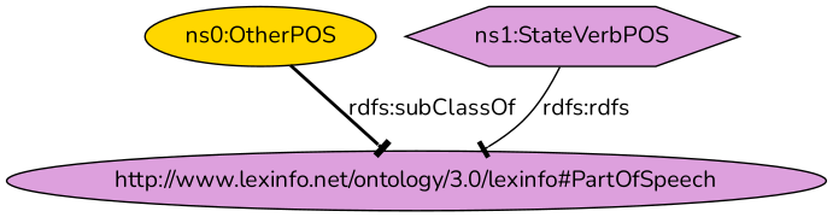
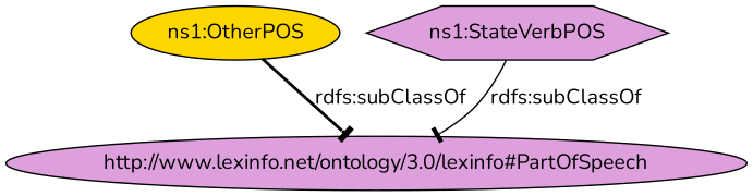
  digraph {
    fontname=Nunito
    rankdir=TB
    node [color=black fillcolor=plum fontname=Nunito shape=ellipse style=filled]
    edge [arrowhead=tee fontname=Nunito]
-   "ns0:OtherPOS" [fillcolor=gold]
+   "ns0:OtherPOS" [fillcolor=gold label="ns1:OtherPOS"]
    "http://www.lexinfo.net/ontology/3.0/lexinfo#PartOfSpeech"
    n3 [label="ns1:StateVerbPOS" shape=hexagon]
    "ns0:OtherPOS" -> "http://www.lexinfo.net/ontology/3.0/lexinfo#PartOfSpeech" [label="rdfs:subClassOf" style=bold]
-   n3 -> "http://www.lexinfo.net/ontology/3.0/lexinfo#PartOfSpeech" [label="rdfs:rdfs" style=solid]
+   n3 -> "http://www.lexinfo.net/ontology/3.0/lexinfo#PartOfSpeech" [label="rdfs:subClassOf" style=solid]
  }
